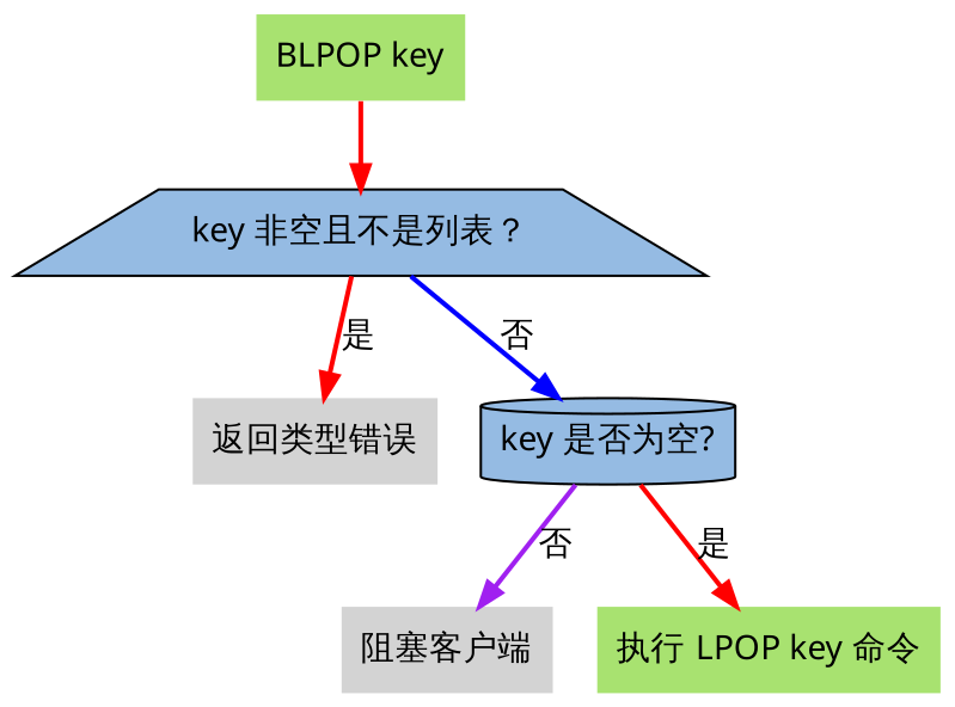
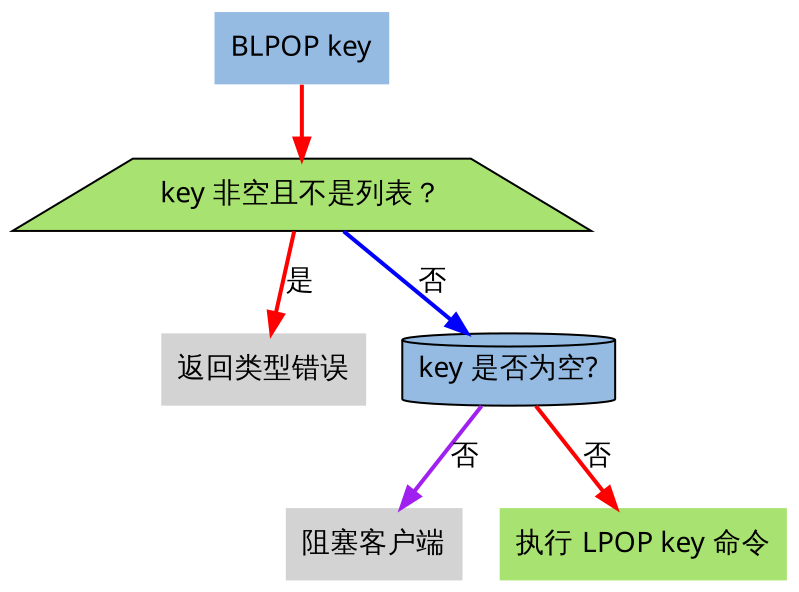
  digraph {
    fontname="Noto Sans"
    node [fontname="Noto Sans" shape=plaintext style=filled]
    edge [color=red fontname="Noto Sans" style=bold]
-   n1 [fillcolor="#A8E270" label="BLPOP key"]
-   n2 [fillcolor="#95BBE3" label="key 非空且不是列表？" shape=trapezium]
+   n1 [fillcolor="#95BBE3" label="BLPOP key"]
+   n2 [fillcolor="#A8E270" label="key 非空且不是列表？" shape=trapezium]
    n3 [label="返回类型错误"]
    n4 [fillcolor="#95BBE3" label="key 是否为空?" shape=cylinder]
    n5 [label="阻塞客户端"]
    n6 [fillcolor="#A8E270" label="执行 LPOP key 命令"]
    n1 -> n2
    n2 -> n3 [label="是"]
    n2 -> n4 [color=blue label="否"]
    n4 -> n5 [color=purple label="否"]
-   n4 -> n6 [label="是"]
+   n4 -> n6 [label="否"]
  }
